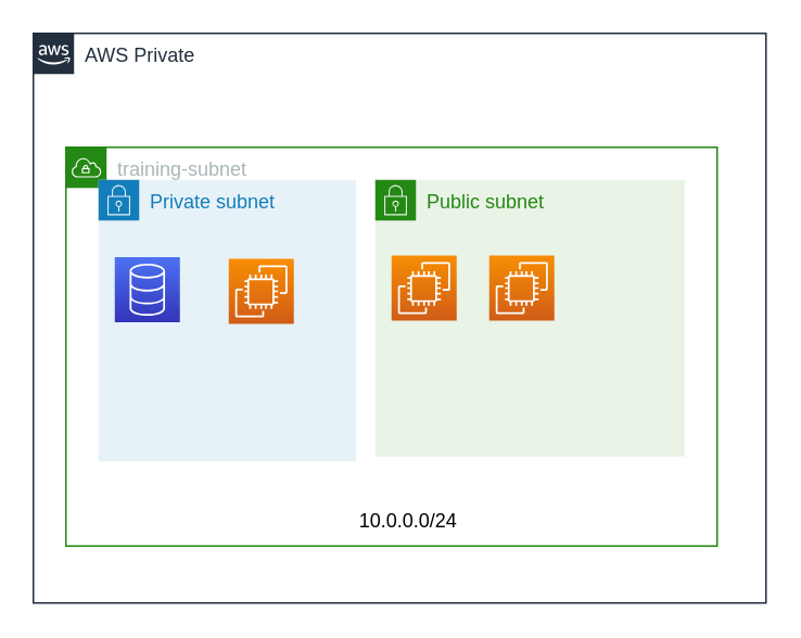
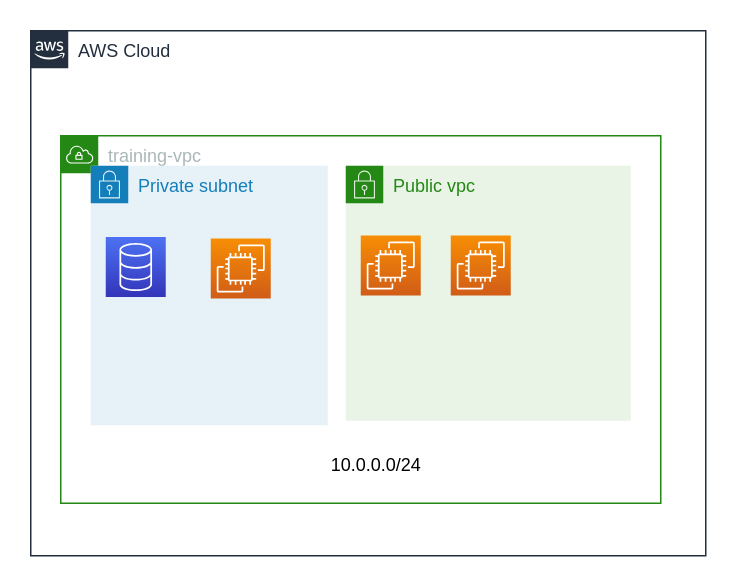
  <mxCell id="0" />
  <mxCell id="1" parent="0" />
- <mxCell id="2" value="AWS Private" style="points=[[0,0],[0.25,0],[0.5,0],[0.75,0],[1,0],[1,0.25],[1,0.5],[1,0.75],[1,1],[0.75,1],[0.5,1],[0.25,1],[0,1],[0,0.75],[0,0.5],[0,0.25]];outlineConnect=0;gradientColor=none;html=1;whiteSpace=wrap;fontSize=12;fontStyle=0;container=1;pointerEvents=0;collapsible=0;recursiveResize=0;shape=mxgraph.aws4.group;grIcon=mxgraph.aws4.group_aws_cloud_alt;strokeColor=#232F3E;fillColor=none;verticalAlign=top;align=left;spacingLeft=30;fontColor=#232F3E;dashed=0;" vertex="1" parent="1"><mxGeometry x="20" y="20" width="450" height="350" as="geometry" /></mxCell>
- <mxCell id="3" value="training-subnet" style="points=[[0,0],[0.25,0],[0.5,0],[0.75,0],[1,0],[1,0.25],[1,0.5],[1,0.75],[1,1],[0.75,1],[0.5,1],[0.25,1],[0,1],[0,0.75],[0,0.5],[0,0.25]];outlineConnect=0;gradientColor=none;html=1;whiteSpace=wrap;fontSize=12;fontStyle=0;container=1;pointerEvents=0;collapsible=0;recursiveResize=0;shape=mxgraph.aws4.group;grIcon=mxgraph.aws4.group_vpc;strokeColor=#248814;fillColor=none;verticalAlign=top;align=left;spacingLeft=30;fontColor=#AAB7B8;dashed=0;" vertex="1" parent="2"><mxGeometry x="20" y="70" width="400" height="245" as="geometry" /></mxCell>
- <mxCell id="4" value="10.0.0.0/24" style="text;html=1;align=center;verticalAlign=middle;resizable=0;points=[];autosize=1;strokeColor=none;fillColor=none;" vertex="1" parent="3"><mxGeometry x="170" y="215" width="80" height="30" as="geometry" /></mxCell>
+ <mxCell id="2" value="AWS Cloud" style="points=[[0,0],[0.25,0],[0.5,0],[0.75,0],[1,0],[1,0.25],[1,0.5],[1,0.75],[1,1],[0.75,1],[0.5,1],[0.25,1],[0,1],[0,0.75],[0,0.5],[0,0.25]];outlineConnect=0;gradientColor=none;html=1;whiteSpace=wrap;fontSize=12;fontStyle=0;container=1;pointerEvents=0;collapsible=0;recursiveResize=0;shape=mxgraph.aws4.group;grIcon=mxgraph.aws4.group_aws_cloud_alt;strokeColor=#232F3E;fillColor=none;verticalAlign=top;align=left;spacingLeft=30;fontColor=#232F3E;dashed=0;" vertex="1" parent="1"><mxGeometry x="20" y="20" width="450" height="350" as="geometry" /></mxCell>
+ <mxCell id="3" value="training-vpc" style="points=[[0,0],[0.25,0],[0.5,0],[0.75,0],[1,0],[1,0.25],[1,0.5],[1,0.75],[1,1],[0.75,1],[0.5,1],[0.25,1],[0,1],[0,0.75],[0,0.5],[0,0.25]];outlineConnect=0;gradientColor=none;html=1;whiteSpace=wrap;fontSize=12;fontStyle=0;container=1;pointerEvents=0;collapsible=0;recursiveResize=0;shape=mxgraph.aws4.group;grIcon=mxgraph.aws4.group_vpc;strokeColor=#248814;fillColor=none;verticalAlign=top;align=left;spacingLeft=30;fontColor=#AAB7B8;dashed=0;" vertex="1" parent="2"><mxGeometry x="20" y="70" width="400" height="245" as="geometry" /></mxCell>
+ <mxCell id="4" value="10.0.0.0/24" style="text;html=1;align=center;verticalAlign=middle;resizable=0;points=[];autosize=1;strokeColor=none;fillColor=none;" vertex="1" parent="3"><mxGeometry x="170" y="205" width="80" height="30" as="geometry" /></mxCell>
  <mxCell id="5" value="Private subnet" style="points=[[0,0],[0.25,0],[0.5,0],[0.75,0],[1,0],[1,0.25],[1,0.5],[1,0.75],[1,1],[0.75,1],[0.5,1],[0.25,1],[0,1],[0,0.75],[0,0.5],[0,0.25]];outlineConnect=0;gradientColor=none;html=1;whiteSpace=wrap;fontSize=12;fontStyle=0;container=1;pointerEvents=0;collapsible=0;recursiveResize=0;shape=mxgraph.aws4.group;grIcon=mxgraph.aws4.group_security_group;grStroke=0;strokeColor=#147EBA;fillColor=#E6F2F8;verticalAlign=top;align=left;spacingLeft=30;fontColor=#147EBA;dashed=0;" vertex="1" parent="3"><mxGeometry x="20" y="20" width="158" height="173" as="geometry" /></mxCell>
  <mxCell id="6" value="" style="sketch=0;points=[[0,0,0],[0.25,0,0],[0.5,0,0],[0.75,0,0],[1,0,0],[0,1,0],[0.25,1,0],[0.5,1,0],[0.75,1,0],[1,1,0],[0,0.25,0],[0,0.5,0],[0,0.75,0],[1,0.25,0],[1,0.5,0],[1,0.75,0]];outlineConnect=0;fontColor=#232F3E;gradientColor=#4D72F3;gradientDirection=north;fillColor=#3334B9;strokeColor=#ffffff;dashed=0;verticalLabelPosition=bottom;verticalAlign=top;align=center;html=1;fontSize=12;fontStyle=0;aspect=fixed;shape=mxgraph.aws4.resourceIcon;resIcon=mxgraph.aws4.database;" vertex="1" parent="5"><mxGeometry x="10" y="47.5" width="40" height="40" as="geometry" /></mxCell>
  <mxCell id="7" value="" style="sketch=0;points=[[0,0,0],[0.25,0,0],[0.5,0,0],[0.75,0,0],[1,0,0],[0,1,0],[0.25,1,0],[0.5,1,0],[0.75,1,0],[1,1,0],[0,0.25,0],[0,0.5,0],[0,0.75,0],[1,0.25,0],[1,0.5,0],[1,0.75,0]];outlineConnect=0;fontColor=#232F3E;gradientColor=#F78E04;gradientDirection=north;fillColor=#D05C17;strokeColor=#ffffff;dashed=0;verticalLabelPosition=bottom;verticalAlign=top;align=center;html=1;fontSize=12;fontStyle=0;shape=mxgraph.aws4.resourceIcon;resIcon=mxgraph.aws4.ec2;" vertex="1" parent="5"><mxGeometry x="80" y="48.5" width="40" height="40" as="geometry" /></mxCell>
- <mxCell id="8" value="Public subnet" style="points=[[0,0],[0.25,0],[0.5,0],[0.75,0],[1,0],[1,0.25],[1,0.5],[1,0.75],[1,1],[0.75,1],[0.5,1],[0.25,1],[0,1],[0,0.75],[0,0.5],[0,0.25]];outlineConnect=0;gradientColor=none;html=1;whiteSpace=wrap;fontSize=12;fontStyle=0;container=1;pointerEvents=0;collapsible=0;recursiveResize=0;shape=mxgraph.aws4.group;grIcon=mxgraph.aws4.group_security_group;grStroke=0;strokeColor=#248814;fillColor=#E9F3E6;verticalAlign=top;align=left;spacingLeft=30;fontColor=#248814;dashed=0;" vertex="1" parent="3"><mxGeometry x="190" y="20" width="190" height="170" as="geometry" /></mxCell>
+ <mxCell id="8" value="Public vpc" style="points=[[0,0],[0.25,0],[0.5,0],[0.75,0],[1,0],[1,0.25],[1,0.5],[1,0.75],[1,1],[0.75,1],[0.5,1],[0.25,1],[0,1],[0,0.75],[0,0.5],[0,0.25]];outlineConnect=0;gradientColor=none;html=1;whiteSpace=wrap;fontSize=12;fontStyle=0;container=1;pointerEvents=0;collapsible=0;recursiveResize=0;shape=mxgraph.aws4.group;grIcon=mxgraph.aws4.group_security_group;grStroke=0;strokeColor=#248814;fillColor=#E9F3E6;verticalAlign=top;align=left;spacingLeft=30;fontColor=#248814;dashed=0;" vertex="1" parent="3"><mxGeometry x="190" y="20" width="190" height="170" as="geometry" /></mxCell>
  <mxCell id="9" value="" style="sketch=0;points=[[0,0,0],[0.25,0,0],[0.5,0,0],[0.75,0,0],[1,0,0],[0,1,0],[0.25,1,0],[0.5,1,0],[0.75,1,0],[1,1,0],[0,0.25,0],[0,0.5,0],[0,0.75,0],[1,0.25,0],[1,0.5,0],[1,0.75,0]];outlineConnect=0;fontColor=#232F3E;gradientColor=#F78E04;gradientDirection=north;fillColor=#D05C17;strokeColor=#ffffff;dashed=0;verticalLabelPosition=bottom;verticalAlign=top;align=center;html=1;fontSize=12;fontStyle=0;aspect=fixed;shape=mxgraph.aws4.resourceIcon;resIcon=mxgraph.aws4.ec2;" vertex="1" parent="8"><mxGeometry x="10" y="46.5" width="40" height="40" as="geometry" /></mxCell>
  <mxCell id="10" value="" style="sketch=0;points=[[0,0,0],[0.25,0,0],[0.5,0,0],[0.75,0,0],[1,0,0],[0,1,0],[0.25,1,0],[0.5,1,0],[0.75,1,0],[1,1,0],[0,0.25,0],[0,0.5,0],[0,0.75,0],[1,0.25,0],[1,0.5,0],[1,0.75,0]];outlineConnect=0;fontColor=#232F3E;gradientColor=#F78E04;gradientDirection=north;fillColor=#D05C17;strokeColor=#ffffff;dashed=0;verticalLabelPosition=bottom;verticalAlign=top;align=center;html=1;fontSize=12;fontStyle=0;aspect=fixed;shape=mxgraph.aws4.resourceIcon;resIcon=mxgraph.aws4.ec2;" vertex="1" parent="8"><mxGeometry x="70" y="46.5" width="40" height="40" as="geometry" /></mxCell>
